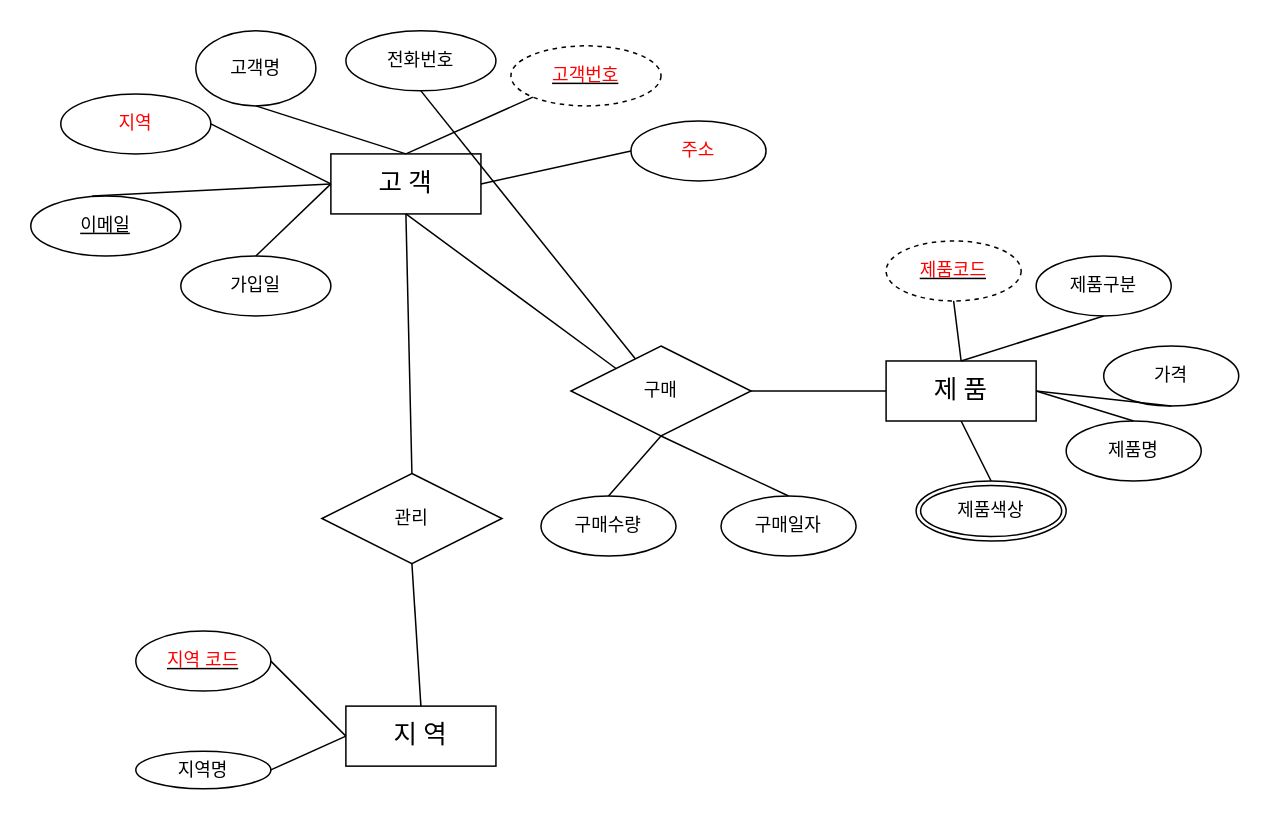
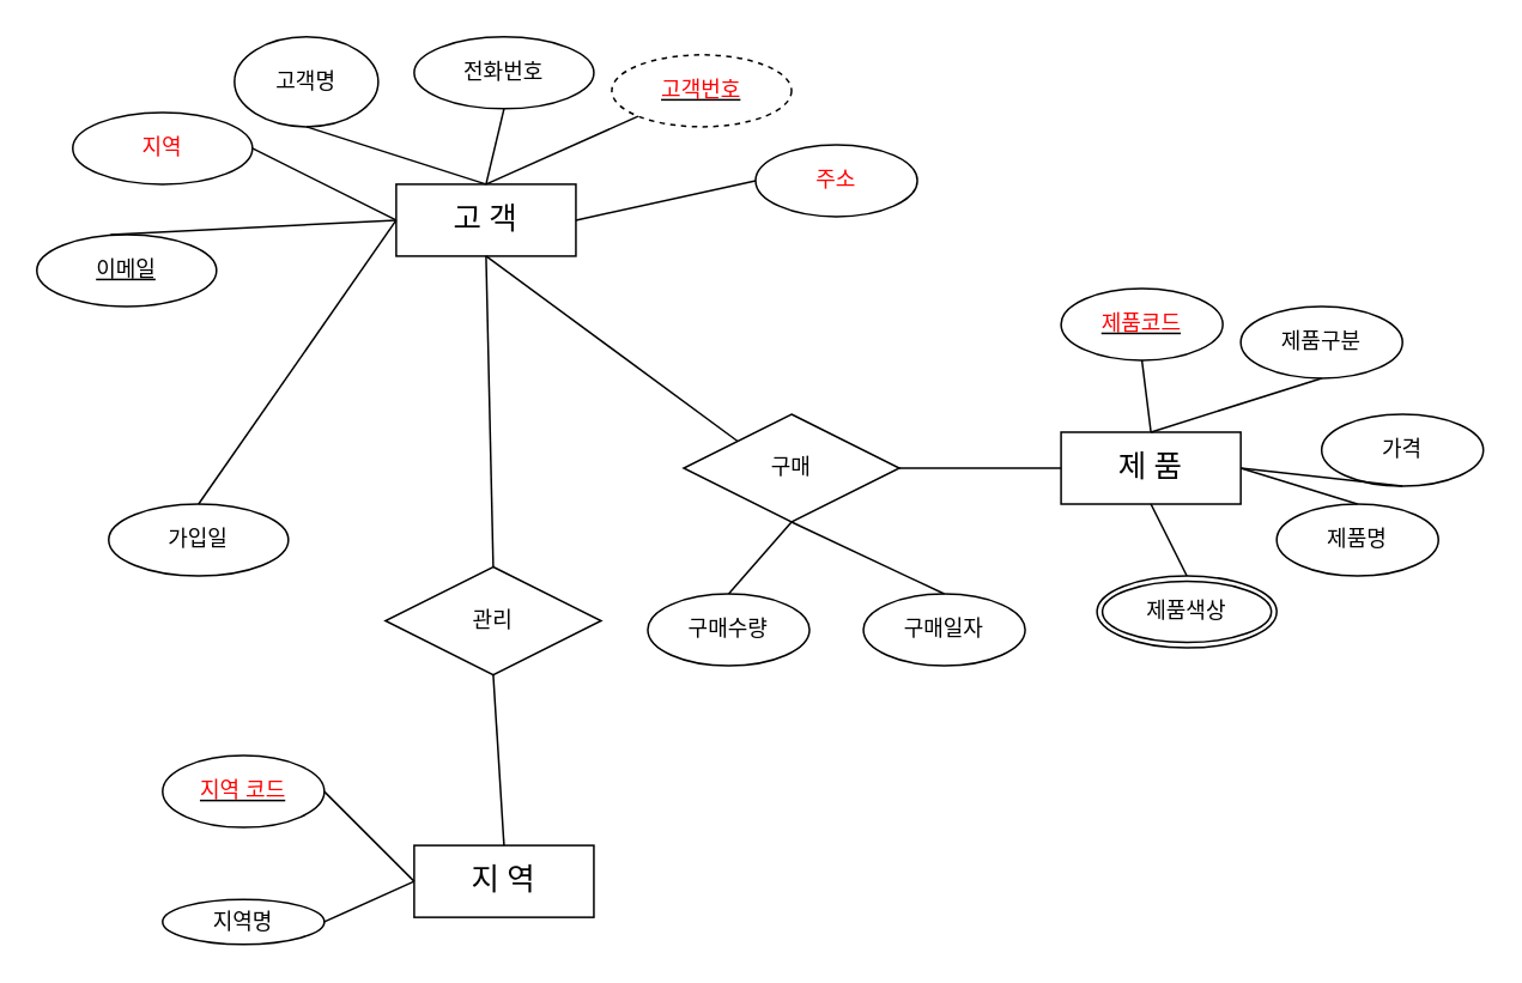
  <mxCell id="0" />
  <mxCell id="1" parent="0" />
  <mxCell id="2" value="고 객" style="whiteSpace=wrap;html=1;align=center;fontSize=17;fontFamily=Tahoma;" parent="1" vertex="1"><mxGeometry x="220" y="102" width="100" height="40" as="geometry" /></mxCell>
  <mxCell id="3" value="고객명" style="ellipse;whiteSpace=wrap;html=1;align=center;" parent="1" vertex="1"><mxGeometry x="130" y="20" width="80" height="50" as="geometry" /></mxCell>
  <mxCell id="4" value="" style="endArrow=none;html=1;rounded=0;exitX=0.5;exitY=1;exitDx=0;exitDy=0;entryX=0.5;entryY=0;entryDx=0;entryDy=0;" parent="1" source="3" target="2" edge="1"><mxGeometry relative="1" as="geometry"><mxPoint x="190" y="120" as="sourcePoint" /><mxPoint x="350" y="120" as="targetPoint" /></mxGeometry></mxCell>
  <mxCell id="5" value="전화번호" style="ellipse;whiteSpace=wrap;html=1;align=center;" parent="1" vertex="1"><mxGeometry x="230" y="20" width="100" height="40" as="geometry" /></mxCell>
  <mxCell id="6" value="&lt;font color=&quot;#ff0000&quot;&gt;주소&lt;/font&gt;" style="ellipse;whiteSpace=wrap;html=1;align=center;" parent="1" vertex="1"><mxGeometry x="420" y="80" width="90" height="40" as="geometry" /></mxCell>
- <mxCell id="7" value="가입일" style="ellipse;whiteSpace=wrap;html=1;align=center;" parent="1" vertex="1"><mxGeometry x="120" y="170" width="100" height="40" as="geometry" /></mxCell>
- <mxCell id="8" value="" style="endArrow=none;html=1;rounded=0;exitX=0.5;exitY=1;exitDx=0;exitDy=0;" parent="1" source="5" target="36" edge="1"><mxGeometry relative="1" as="geometry"><mxPoint x="190" y="120" as="sourcePoint" /><mxPoint x="350" y="120" as="targetPoint" /></mxGeometry></mxCell>
+ <mxCell id="7" value="가입일" style="ellipse;whiteSpace=wrap;html=1;align=center;" parent="1" vertex="1"><mxGeometry x="60" y="280" width="100" height="40" as="geometry" /></mxCell>
+ <mxCell id="8" value="" style="endArrow=none;html=1;rounded=0;exitX=0.5;exitY=1;exitDx=0;exitDy=0;entryX=0.5;entryY=0;entryDx=0;entryDy=0;" parent="1" source="5" target="2" edge="1"><mxGeometry relative="1" as="geometry"><mxPoint x="190" y="120" as="sourcePoint" /><mxPoint x="350" y="120" as="targetPoint" /></mxGeometry></mxCell>
  <mxCell id="9" value="" style="endArrow=none;html=1;rounded=0;entryX=0;entryY=0.5;entryDx=0;entryDy=0;exitX=1;exitY=0.5;exitDx=0;exitDy=0;" parent="1" source="2" target="6" edge="1"><mxGeometry relative="1" as="geometry"><mxPoint x="190" y="120" as="sourcePoint" /><mxPoint x="350" y="120" as="targetPoint" /></mxGeometry></mxCell>
  <mxCell id="10" value="" style="endArrow=none;html=1;rounded=0;exitX=0.5;exitY=0;exitDx=0;exitDy=0;entryX=0;entryY=0.5;entryDx=0;entryDy=0;" parent="1" source="7" target="2" edge="1"><mxGeometry relative="1" as="geometry"><mxPoint x="190" y="120" as="sourcePoint" /><mxPoint x="350" y="120" as="targetPoint" /></mxGeometry></mxCell>
  <mxCell id="11" value="이메일" style="ellipse;whiteSpace=wrap;html=1;align=center;fontStyle=4;" parent="1" vertex="1"><mxGeometry x="20" y="130" width="100" height="40" as="geometry" /></mxCell>
  <mxCell id="12" value="" style="endArrow=none;html=1;rounded=0;entryX=0.41;entryY=0;entryDx=0;entryDy=0;entryPerimeter=0;exitX=0;exitY=0.5;exitDx=0;exitDy=0;" parent="1" source="2" target="11" edge="1"><mxGeometry relative="1" as="geometry"><mxPoint x="190" y="120" as="sourcePoint" /><mxPoint x="350" y="120" as="targetPoint" /></mxGeometry></mxCell>
  <mxCell id="13" value="&lt;font color=&quot;#ff0000&quot;&gt;지역&lt;/font&gt;" style="ellipse;whiteSpace=wrap;html=1;align=center;" parent="1" vertex="1"><mxGeometry x="40" y="62" width="100" height="40" as="geometry" /></mxCell>
  <mxCell id="14" value="" style="endArrow=none;html=1;rounded=0;exitX=1;exitY=0.5;exitDx=0;exitDy=0;entryX=0;entryY=0.5;entryDx=0;entryDy=0;" parent="1" source="13" target="2" edge="1"><mxGeometry relative="1" as="geometry"><mxPoint x="190" y="120" as="sourcePoint" /><mxPoint x="350" y="120" as="targetPoint" /></mxGeometry></mxCell>
  <mxCell id="15" value="&lt;font color=&quot;#ff0000&quot;&gt;고객번호&lt;/font&gt;" style="ellipse;whiteSpace=wrap;html=1;align=center;fontStyle=4;dashed=1;" parent="1" vertex="1"><mxGeometry x="340" y="30" width="100" height="40" as="geometry" /></mxCell>
  <mxCell id="16" value="" style="endArrow=none;html=1;rounded=0;entryX=0;entryY=1;entryDx=0;entryDy=0;exitX=0.5;exitY=0;exitDx=0;exitDy=0;" parent="1" source="2" target="15" edge="1"><mxGeometry relative="1" as="geometry"><mxPoint x="190" y="120" as="sourcePoint" /><mxPoint x="350" y="120" as="targetPoint" /></mxGeometry></mxCell>
  <mxCell id="17" value="지 역" style="whiteSpace=wrap;html=1;align=center;fontSize=17;fontFamily=Tahoma;" vertex="1" parent="1"><mxGeometry x="230" y="470" width="100" height="40" as="geometry" /></mxCell>
  <mxCell id="18" value="지역명" style="ellipse;whiteSpace=wrap;html=1;align=center;" vertex="1" parent="1"><mxGeometry x="90" y="500" width="90" height="25" as="geometry" /></mxCell>
  <mxCell id="19" value="&lt;u&gt;&lt;font color=&quot;#ff0000&quot;&gt;지역 코드&lt;/font&gt;&lt;/u&gt;" style="ellipse;whiteSpace=wrap;html=1;align=center;" vertex="1" parent="1"><mxGeometry x="90" y="420" width="90" height="40" as="geometry" /></mxCell>
  <mxCell id="20" value="" style="endArrow=none;html=1;rounded=0;exitX=1;exitY=0.5;exitDx=0;exitDy=0;entryX=0;entryY=0.5;entryDx=0;entryDy=0;" edge="1" parent="1" target="17"><mxGeometry relative="1" as="geometry"><mxPoint x="180" y="440" as="sourcePoint" /><mxPoint x="350" y="460" as="targetPoint" /></mxGeometry></mxCell>
  <mxCell id="21" value="" style="endArrow=none;html=1;rounded=0;exitX=1;exitY=0.5;exitDx=0;exitDy=0;entryX=0;entryY=0.5;entryDx=0;entryDy=0;" edge="1" parent="1" source="18" target="17"><mxGeometry relative="1" as="geometry"><mxPoint x="197" y="478" as="sourcePoint" /><mxPoint x="240" y="514" as="targetPoint" /></mxGeometry></mxCell>
  <mxCell id="22" value="제 품" style="whiteSpace=wrap;html=1;align=center;fontSize=17;fontFamily=Tahoma;" vertex="1" parent="1"><mxGeometry x="590" y="240" width="100" height="40" as="geometry" /></mxCell>
- <mxCell id="23" value="&lt;u&gt;&lt;font color=&quot;#ff0000&quot;&gt;제품코드&lt;/font&gt;&lt;/u&gt;" style="ellipse;whiteSpace=wrap;html=1;align=center;dashed=1;" vertex="1" parent="1"><mxGeometry x="590" y="160" width="90" height="40" as="geometry" /></mxCell>
+ <mxCell id="23" value="&lt;u&gt;&lt;font color=&quot;#ff0000&quot;&gt;제품코드&lt;/font&gt;&lt;/u&gt;" style="ellipse;whiteSpace=wrap;html=1;align=center;" vertex="1" parent="1"><mxGeometry x="590" y="160" width="90" height="40" as="geometry" /></mxCell>
  <mxCell id="24" value="제품명" style="ellipse;whiteSpace=wrap;html=1;align=center;" vertex="1" parent="1"><mxGeometry x="710" y="280" width="90" height="40" as="geometry" /></mxCell>
  <mxCell id="25" value="제품구분" style="ellipse;whiteSpace=wrap;html=1;align=center;" vertex="1" parent="1"><mxGeometry x="690" y="170" width="90" height="40" as="geometry" /></mxCell>
  <mxCell id="26" value="가격" style="ellipse;whiteSpace=wrap;html=1;align=center;" vertex="1" parent="1"><mxGeometry x="735" y="230" width="90" height="40" as="geometry" /></mxCell>
  <mxCell id="27" value="제품색상" style="ellipse;shape=doubleEllipse;margin=3;whiteSpace=wrap;html=1;align=center;" vertex="1" parent="1"><mxGeometry x="610" y="320" width="100" height="40" as="geometry" /></mxCell>
  <mxCell id="28" value="" style="endArrow=none;html=1;rounded=0;exitX=0.5;exitY=1;exitDx=0;exitDy=0;entryX=0.5;entryY=0;entryDx=0;entryDy=0;" edge="1" parent="1" source="23" target="22"><mxGeometry relative="1" as="geometry"><mxPoint x="420" y="239" as="sourcePoint" /><mxPoint x="590" y="260" as="targetPoint" /></mxGeometry></mxCell>
  <mxCell id="29" value="" style="endArrow=none;html=1;rounded=0;exitX=0.5;exitY=0;exitDx=0;exitDy=0;entryX=1;entryY=0.5;entryDx=0;entryDy=0;" edge="1" parent="1" source="24" target="22"><mxGeometry relative="1" as="geometry"><mxPoint x="525" y="220" as="sourcePoint" /><mxPoint x="580" y="260" as="targetPoint" /></mxGeometry></mxCell>
  <mxCell id="30" value="" style="endArrow=none;html=1;rounded=0;entryX=0.5;entryY=1;entryDx=0;entryDy=0;exitX=0.5;exitY=0;exitDx=0;exitDy=0;" edge="1" parent="1" source="27" target="22"><mxGeometry relative="1" as="geometry"><mxPoint x="535" y="230" as="sourcePoint" /><mxPoint x="610" y="280" as="targetPoint" /></mxGeometry></mxCell>
  <mxCell id="31" value="" style="endArrow=none;html=1;rounded=0;entryX=0.5;entryY=1;entryDx=0;entryDy=0;exitX=1;exitY=0.5;exitDx=0;exitDy=0;" edge="1" parent="1" source="22" target="26"><mxGeometry relative="1" as="geometry"><mxPoint x="650" y="330" as="sourcePoint" /><mxPoint x="650" y="290" as="targetPoint" /></mxGeometry></mxCell>
  <mxCell id="32" value="" style="endArrow=none;html=1;rounded=0;entryX=0.5;entryY=1;entryDx=0;entryDy=0;exitX=0.5;exitY=0;exitDx=0;exitDy=0;" edge="1" parent="1" source="22" target="25"><mxGeometry relative="1" as="geometry"><mxPoint x="660" y="340" as="sourcePoint" /><mxPoint x="660" y="300" as="targetPoint" /></mxGeometry></mxCell>
  <mxCell id="33" value="관리" style="shape=rhombus;perimeter=rhombusPerimeter;whiteSpace=wrap;html=1;align=center;" vertex="1" parent="1"><mxGeometry x="214" y="315" width="120" height="60" as="geometry" /></mxCell>
  <mxCell id="34" value="" style="endArrow=none;html=1;rounded=0;entryX=0.5;entryY=1;entryDx=0;entryDy=0;exitX=0.5;exitY=0;exitDx=0;exitDy=0;" edge="1" parent="1" source="33" target="2"><mxGeometry relative="1" as="geometry"><mxPoint x="190" y="270" as="sourcePoint" /><mxPoint x="350" y="270" as="targetPoint" /></mxGeometry></mxCell>
  <mxCell id="35" value="" style="endArrow=none;html=1;rounded=0;entryX=0.5;entryY=1;entryDx=0;entryDy=0;exitX=0.5;exitY=0;exitDx=0;exitDy=0;" edge="1" parent="1" source="17" target="33"><mxGeometry relative="1" as="geometry"><mxPoint x="244" y="553" as="sourcePoint" /><mxPoint x="240" y="380" as="targetPoint" /></mxGeometry></mxCell>
  <mxCell id="36" value="구매" style="shape=rhombus;perimeter=rhombusPerimeter;whiteSpace=wrap;html=1;align=center;" vertex="1" parent="1"><mxGeometry x="380" y="230" width="120" height="60" as="geometry" /></mxCell>
  <mxCell id="37" value="" style="endArrow=none;html=1;rounded=0;exitX=0.5;exitY=1;exitDx=0;exitDy=0;entryX=0;entryY=0;entryDx=0;entryDy=0;" edge="1" parent="1" source="2" target="36"><mxGeometry relative="1" as="geometry"><mxPoint x="370" y="310" as="sourcePoint" /><mxPoint x="530" y="310" as="targetPoint" /></mxGeometry></mxCell>
  <mxCell id="38" value="" style="endArrow=none;html=1;rounded=0;exitX=1;exitY=0.5;exitDx=0;exitDy=0;entryX=0;entryY=0.5;entryDx=0;entryDy=0;" edge="1" parent="1" source="36" target="22"><mxGeometry relative="1" as="geometry"><mxPoint x="480" y="270" as="sourcePoint" /><mxPoint x="524" y="429" as="targetPoint" /></mxGeometry></mxCell>
  <mxCell id="39" value="구매수량" style="ellipse;whiteSpace=wrap;html=1;align=center;" vertex="1" parent="1"><mxGeometry x="360" y="330" width="90" height="40" as="geometry" /></mxCell>
  <mxCell id="40" value="구매일자" style="ellipse;whiteSpace=wrap;html=1;align=center;" vertex="1" parent="1"><mxGeometry x="480" y="330" width="90" height="40" as="geometry" /></mxCell>
  <mxCell id="41" value="" style="endArrow=none;html=1;rounded=0;exitX=0.5;exitY=0;exitDx=0;exitDy=0;entryX=0.5;entryY=1;entryDx=0;entryDy=0;" edge="1" parent="1" source="39" target="36"><mxGeometry relative="1" as="geometry"><mxPoint x="370" y="280" as="sourcePoint" /><mxPoint x="530" y="280" as="targetPoint" /></mxGeometry></mxCell>
  <mxCell id="42" value="" style="endArrow=none;html=1;rounded=0;exitX=0.5;exitY=0;exitDx=0;exitDy=0;entryX=0.5;entryY=1;entryDx=0;entryDy=0;" edge="1" parent="1" source="40" target="36"><mxGeometry relative="1" as="geometry"><mxPoint x="415" y="340" as="sourcePoint" /><mxPoint x="420" y="285" as="targetPoint" /></mxGeometry></mxCell>
